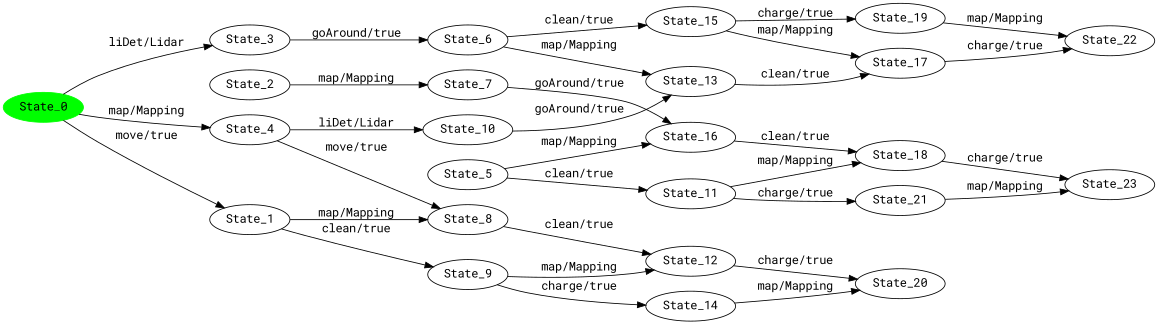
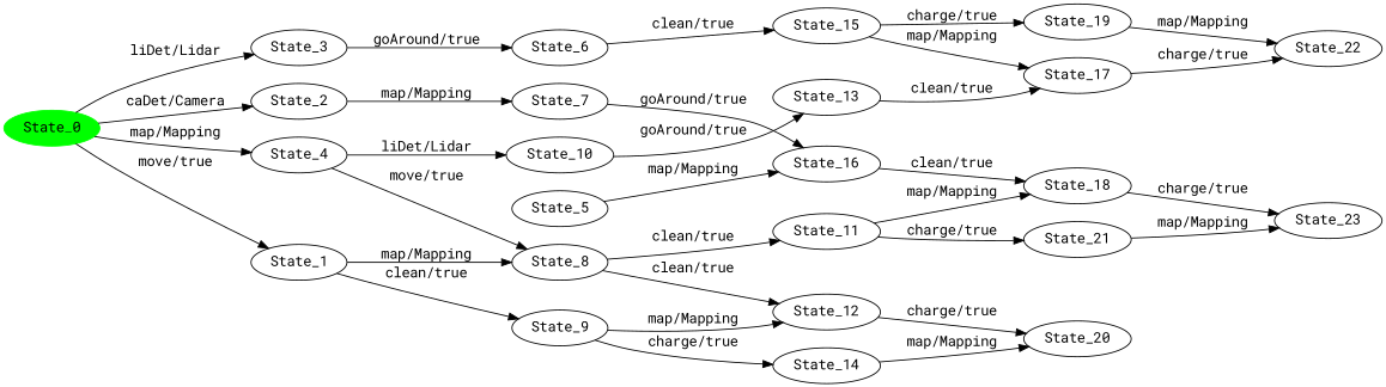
  digraph {
    fontname="Roboto Mono"
    rankdir=LR
    node [fontname="Roboto Mono"]
    edge [fontname="Roboto Mono"]
    n1 [color=green label=State_0 style=filled]
    n2 [label=State_2]
    n3 [label=State_3]
    n4 [label=State_4]
    n5 [label=State_1]
    n6 [label=State_7]
    n7 [label=State_6]
    n8 [label=State_10]
    n9 [label=State_8]
    n10 [label=State_9]
    n11 [label=State_5]
    n12 [label=State_11]
    n13 [label=State_16]
    n14 [label=State_21]
    n15 [label=State_18]
    n16 [label=State_20]
    n17 [label=State_13]
    n18 [label=State_15]
    n19 [label=State_17]
    n20 [label=State_19]
    n21 [label=State_22]
    n22 [label=State_23]
    n23 [label=State_12]
    n24 [label=State_14]
+   n1 -> n2 [label=" caDet/Camera "]
    n1 -> n3 [label=" liDet/Lidar "]
    n1 -> n4 [label=" map/Mapping "]
    n1 -> n5 [label=" move/true "]
    n2 -> n6 [label=" map/Mapping "]
    n3 -> n7 [label=" goAround/true "]
    n4 -> n8 [label=" liDet/Lidar "]
    n4 -> n9 [label=" move/true "]
    n5 -> n9 [label=" map/Mapping "]
    n5 -> n10 [label=" clean/true "]
    n6 -> n13 [label=" goAround/true "]
-   n7 -> n17 [label=" map/Mapping "]
    n7 -> n18 [label=" clean/true "]
    n8 -> n17 [label=" goAround/true "]
    n9 -> n23 [label=" clean/true "]
    n10 -> n23 [label=" map/Mapping "]
    n10 -> n24 [label=" charge/true "]
-   n11 -> n12 [label=" clean/true "]
+   n9 -> n12 [label=" clean/true "]
    n11 -> n13 [label=" map/Mapping "]
    n12 -> n14 [label=" charge/true "]
    n12 -> n15 [label=" map/Mapping "]
    n13 -> n15 [label=" clean/true "]
    n14 -> n22 [label=" map/Mapping "]
    n15 -> n22 [label=" charge/true "]
    n17 -> n19 [label=" clean/true "]
    n18 -> n19 [label=" map/Mapping "]
    n18 -> n20 [label=" charge/true "]
    n19 -> n21 [label=" charge/true "]
    n20 -> n21 [label=" map/Mapping "]
    n23 -> n16 [label=" charge/true "]
    n24 -> n16 [label=" map/Mapping "]
  }
